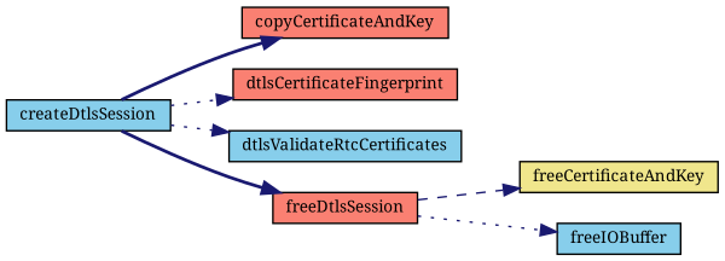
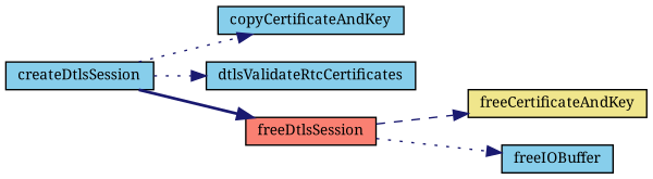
  digraph {
    fontname="Noto Serif"
    rankdir=LR
    node [color=black fillcolor=skyblue fontname="Noto Serif" fontsize=10 shape=record style=filled]
    edge [color=midnightblue fontname="Noto Serif" fontsize=10 labelfontname=Helvetica labelfontsize=10 style=dotted]
    n1 [fontcolor=black height=0.2 label=createDtlsSession width=0.4]
-   n2 [fillcolor=salmon height=0.2 label=copyCertificateAndKey width=0.4]
-   n3 [fillcolor=salmon height=0.2 label=dtlsCertificateFingerprint width=0.4]
+   n2 [height=0.2 label=copyCertificateAndKey width=0.4]
    n4 [height=0.2 label=dtlsValidateRtcCertificates width=0.4]
    n5 [fillcolor=salmon height=0.2 label=freeDtlsSession width=0.4]
    n6 [fillcolor=khaki height=0.2 label=freeCertificateAndKey width=0.4]
    n7 [height=0.2 label=freeIOBuffer width=0.4]
-   n1 -> n2 [style=bold]
-   n1 -> n3
+   n1 -> n2
    n1 -> n4
    n1 -> n5 [style=bold]
    n5 -> n6 [style=dashed]
    n5 -> n7
  }
